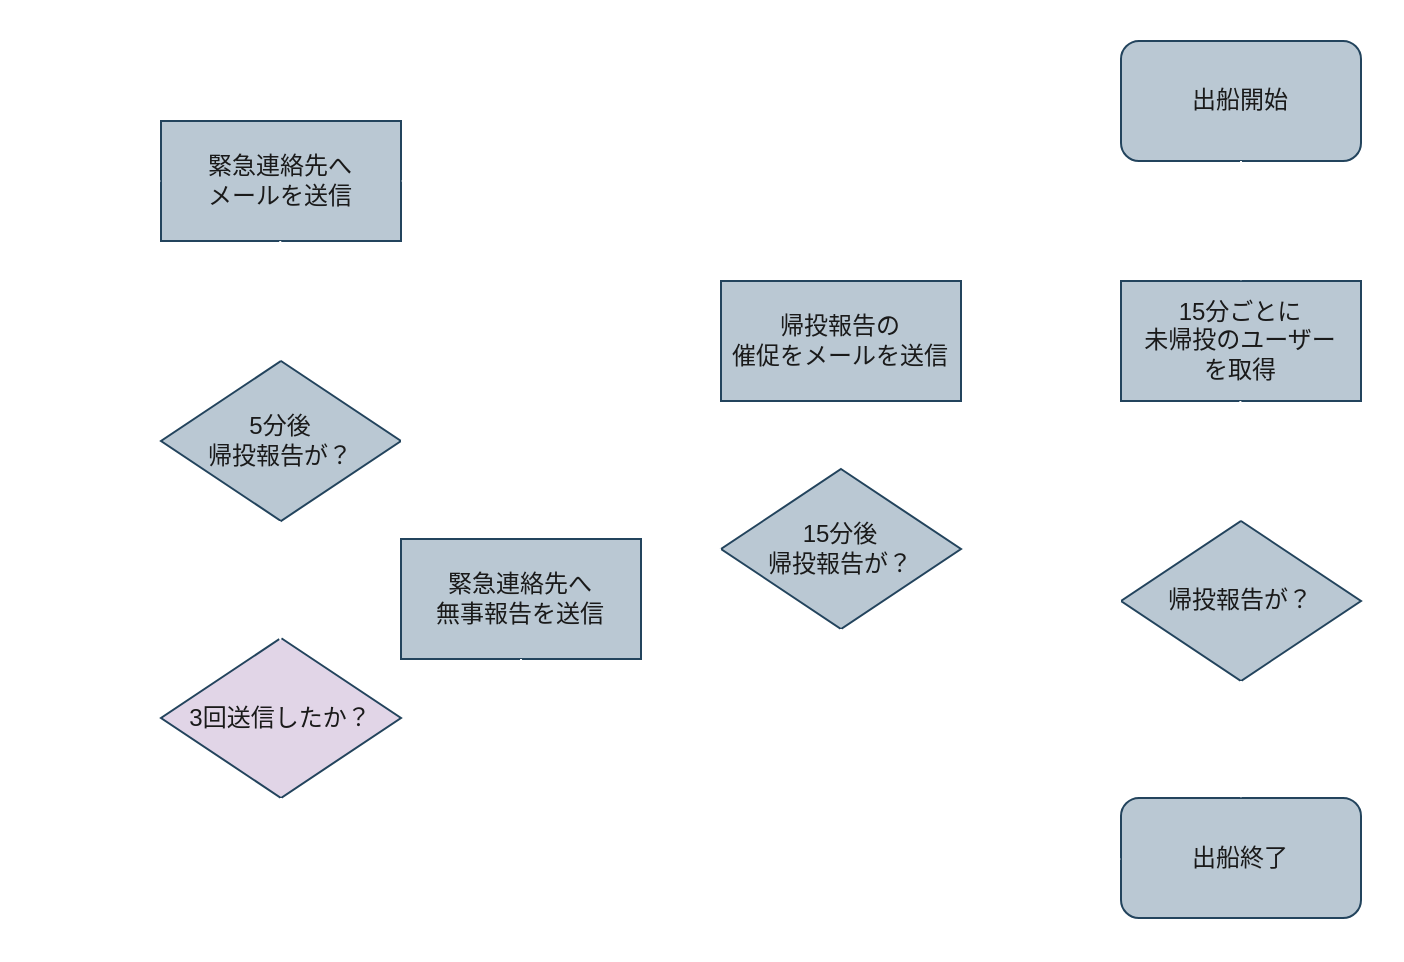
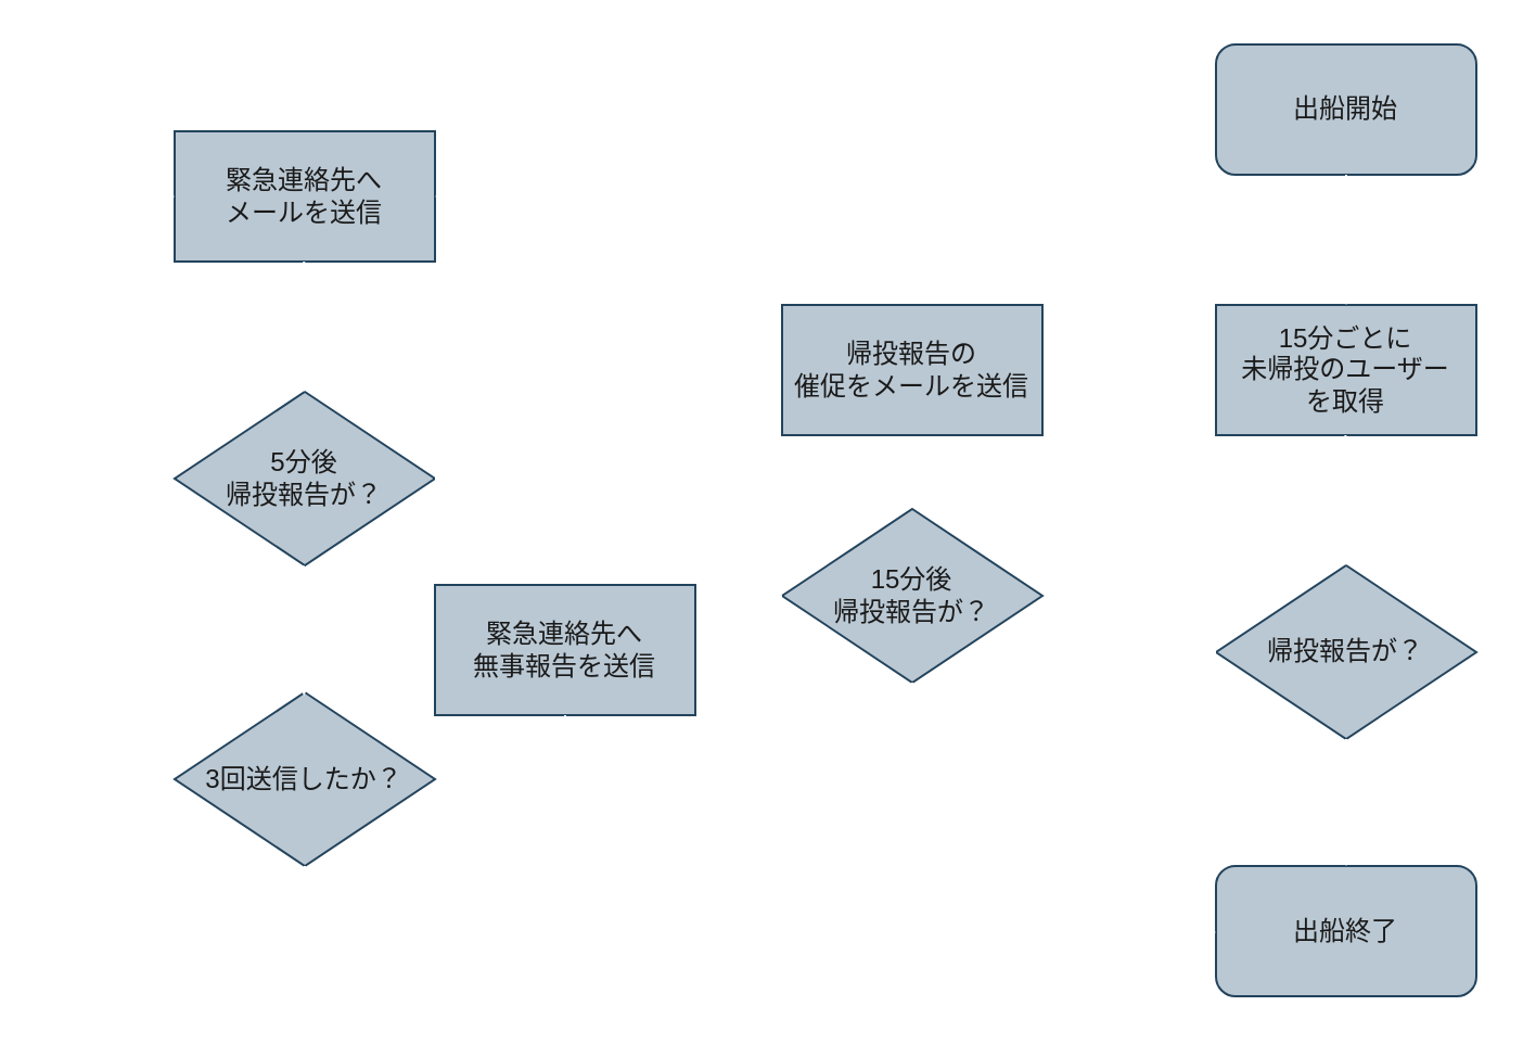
  <mxCell id="0" />
  <mxCell id="1" parent="0" />
  <mxCell id="2" value="&lt;font&gt;出船開始&lt;/font&gt;" style="rounded=1;whiteSpace=wrap;html=1;fillColor=#bac8d3;strokeColor=#23445d;fontColor=#1A1A1A;" parent="1" vertex="1"><mxGeometry x="560" y="20" width="120" height="60" as="geometry" /></mxCell>
  <mxCell id="3" value="15分ごとに&lt;br&gt;未帰投のユーザー&lt;br&gt;を取得" style="rounded=0;whiteSpace=wrap;html=1;fillColor=#bac8d3;strokeColor=#23445d;fontColor=#1A1A1A;" parent="1" vertex="1"><mxGeometry x="560" y="140" width="120" height="60" as="geometry" /></mxCell>
  <mxCell id="4" value="" style="endArrow=classic;html=1;fontColor=#333333;strokeColor=#FFFFFF;" parent="1" source="2" edge="1"><mxGeometry width="50" height="50" relative="1" as="geometry"><mxPoint x="660" y="250" as="sourcePoint" /><mxPoint x="620" y="140" as="targetPoint" /></mxGeometry></mxCell>
  <mxCell id="5" value="&lt;font&gt;出船終了&lt;/font&gt;" style="rounded=1;whiteSpace=wrap;html=1;fillColor=#bac8d3;strokeColor=#23445d;fontColor=#1A1A1A;" parent="1" vertex="1"><mxGeometry x="560" y="398.5" width="120" height="60" as="geometry" /></mxCell>
  <mxCell id="6" value="帰投報告が？" style="rhombus;whiteSpace=wrap;html=1;fontSize=12;fillColor=#bac8d3;strokeColor=#23445d;fontColor=#1A1A1A;" parent="1" vertex="1"><mxGeometry x="560" y="260" width="120" height="80" as="geometry" /></mxCell>
  <mxCell id="7" value="ある" style="text;html=1;strokeColor=none;fillColor=none;align=center;verticalAlign=middle;whiteSpace=wrap;rounded=0;fontSize=12;fontColor=#FFFFFF;" parent="1" vertex="1"><mxGeometry x="610" y="340" width="60" height="30" as="geometry" /></mxCell>
  <mxCell id="8" value="ない" style="text;html=1;strokeColor=none;fillColor=none;align=center;verticalAlign=middle;whiteSpace=wrap;rounded=0;fontSize=12;fontColor=#FFFFFF;" parent="1" vertex="1"><mxGeometry x="510" y="299" width="60" height="30" as="geometry" /></mxCell>
  <mxCell id="9" value="" style="endArrow=classic;html=1;fontColor=#333333;exitX=0.5;exitY=1;exitDx=0;exitDy=0;strokeColor=#FFFFFF;entryX=0.5;entryY=0;entryDx=0;entryDy=0;" edge="1" parent="1" target="6"><mxGeometry width="50" height="50" relative="1" as="geometry"><mxPoint x="619.69" y="200" as="sourcePoint" /><mxPoint x="619.69" y="260" as="targetPoint" /></mxGeometry></mxCell>
  <mxCell id="10" value="" style="endArrow=classic;html=1;fontColor=#333333;strokeColor=#FFFFFF;" edge="1" parent="1" source="6" target="5"><mxGeometry width="50" height="50" relative="1" as="geometry"><mxPoint x="619.69" y="340" as="sourcePoint" /><mxPoint x="619.69" y="400" as="targetPoint" /></mxGeometry></mxCell>
  <mxCell id="11" value="帰投報告の&lt;br&gt;催促をメールを送信" style="rounded=0;whiteSpace=wrap;html=1;fillColor=#bac8d3;strokeColor=#23445d;fontColor=#1A1A1A;" vertex="1" parent="1"><mxGeometry x="360" y="140" width="120" height="60" as="geometry" /></mxCell>
  <mxCell id="12" value="15分後&lt;br&gt;帰投報告が？" style="rhombus;whiteSpace=wrap;html=1;fontSize=12;fillColor=#bac8d3;strokeColor=#23445d;fontColor=#1A1A1A;" vertex="1" parent="1"><mxGeometry x="360" y="234" width="120" height="80" as="geometry" /></mxCell>
  <mxCell id="13" value="" style="endArrow=classic;html=1;fontColor=#333333;exitX=0;exitY=0.5;exitDx=0;exitDy=0;strokeColor=#FFFFFF;entryX=1.014;entryY=0.431;entryDx=0;entryDy=0;entryPerimeter=0;" edge="1" parent="1" source="6" target="11"><mxGeometry width="50" height="50" relative="1" as="geometry"><mxPoint x="629.69" y="210" as="sourcePoint" /><mxPoint x="630" y="270" as="targetPoint" /><Array as="points"><mxPoint x="520" y="300" /><mxPoint x="520" y="166" /></Array></mxGeometry></mxCell>
  <mxCell id="14" value="ない" style="text;html=1;strokeColor=none;fillColor=none;align=center;verticalAlign=middle;whiteSpace=wrap;rounded=0;fontSize=12;fontColor=#FFFFFF;" vertex="1" parent="1"><mxGeometry x="320" y="239" width="60" height="30" as="geometry" /></mxCell>
  <mxCell id="15" value="ある" style="text;html=1;strokeColor=none;fillColor=none;align=center;verticalAlign=middle;whiteSpace=wrap;rounded=0;fontSize=12;fontColor=#FFFFFF;" vertex="1" parent="1"><mxGeometry x="410" y="310" width="60" height="30" as="geometry" /></mxCell>
  <mxCell id="16" value="" style="endArrow=classic;html=1;fontColor=#333333;exitX=0.5;exitY=1;exitDx=0;exitDy=0;strokeColor=#FFFFFF;" edge="1" parent="1" source="12"><mxGeometry width="50" height="50" relative="1" as="geometry"><mxPoint x="629.69" y="210" as="sourcePoint" /><mxPoint x="560" y="429" as="targetPoint" /><Array as="points"><mxPoint x="420" y="430" /></Array></mxGeometry></mxCell>
  <mxCell id="17" value="緊急連絡先へ&lt;br&gt;メールを送信" style="rounded=0;whiteSpace=wrap;html=1;fillColor=#bac8d3;strokeColor=#23445d;fontColor=#1A1A1A;" vertex="1" parent="1"><mxGeometry x="80" y="60" width="120" height="60" as="geometry" /></mxCell>
- <mxCell id="18" value="3回送信したか？" style="rhombus;whiteSpace=wrap;html=1;fontSize=12;fillColor=#e1d5e7;strokeColor=#23445d;fontColor=#1A1A1A;" vertex="1" parent="1"><mxGeometry x="80" y="318.5" width="120" height="80" as="geometry" /></mxCell>
+ <mxCell id="18" value="3回送信したか？" style="rhombus;whiteSpace=wrap;html=1;fontSize=12;fillColor=#bac8d3;strokeColor=#23445d;fontColor=#1A1A1A;" vertex="1" parent="1"><mxGeometry x="80" y="318.5" width="120" height="80" as="geometry" /></mxCell>
  <mxCell id="19" value="いいえ" style="text;html=1;strokeColor=none;fillColor=none;align=center;verticalAlign=middle;whiteSpace=wrap;rounded=0;fontSize=12;fontColor=#FFFFFF;" vertex="1" parent="1"><mxGeometry x="30" y="329" width="60" height="30" as="geometry" /></mxCell>
  <mxCell id="20" value="" style="endArrow=classic;html=1;fontColor=#333333;exitX=0;exitY=0.5;exitDx=0;exitDy=0;strokeColor=#FFFFFF;entryX=1;entryY=0.5;entryDx=0;entryDy=0;" edge="1" parent="1" target="17"><mxGeometry width="50" height="50" relative="1" as="geometry"><mxPoint x="360" y="274.14" as="sourcePoint" /><mxPoint x="281.68" y="140" as="targetPoint" /><Array as="points"><mxPoint x="330" y="274" /><mxPoint x="330" y="90" /></Array></mxGeometry></mxCell>
  <mxCell id="21" value="5分後&lt;br&gt;帰投報告が？" style="rhombus;whiteSpace=wrap;html=1;fontSize=12;fillColor=#bac8d3;strokeColor=#23445d;fontColor=#1A1A1A;" vertex="1" parent="1"><mxGeometry x="80" y="180" width="120" height="80" as="geometry" /></mxCell>
  <mxCell id="22" value="" style="endArrow=classic;html=1;fontColor=#333333;exitX=0.5;exitY=1;exitDx=0;exitDy=0;strokeColor=#FFFFFF;entryX=0.5;entryY=0;entryDx=0;entryDy=0;" edge="1" parent="1"><mxGeometry width="50" height="50" relative="1" as="geometry"><mxPoint x="139.62" y="120" as="sourcePoint" /><mxPoint x="139.93" y="180" as="targetPoint" /></mxGeometry></mxCell>
  <mxCell id="23" value="ない" style="text;html=1;strokeColor=none;fillColor=none;align=center;verticalAlign=middle;whiteSpace=wrap;rounded=0;fontSize=12;fontColor=#FFFFFF;" vertex="1" parent="1"><mxGeometry x="80" y="269" width="60" height="30" as="geometry" /></mxCell>
  <mxCell id="24" value="ある" style="text;html=1;strokeColor=none;fillColor=none;align=center;verticalAlign=middle;whiteSpace=wrap;rounded=0;fontSize=12;fontColor=#FFFFFF;" vertex="1" parent="1"><mxGeometry x="190" y="220" width="60" height="30" as="geometry" /></mxCell>
  <mxCell id="25" value="" style="endArrow=classic;html=1;fontColor=#333333;strokeColor=#FFFFFF;entryX=0;entryY=0.5;entryDx=0;entryDy=0;" edge="1" parent="1" target="17"><mxGeometry width="50" height="50" relative="1" as="geometry"><mxPoint x="80" y="360" as="sourcePoint" /><mxPoint x="220" y="495" as="targetPoint" /><Array as="points"><mxPoint x="20" y="360" /><mxPoint x="20" y="90" /></Array></mxGeometry></mxCell>
  <mxCell id="26" value="" style="endArrow=classic;html=1;fontColor=#333333;exitX=0.5;exitY=1;exitDx=0;exitDy=0;strokeColor=#FFFFFF;entryX=0.5;entryY=0;entryDx=0;entryDy=0;" edge="1" parent="1"><mxGeometry width="50" height="50" relative="1" as="geometry"><mxPoint x="139.29" y="260" as="sourcePoint" /><mxPoint x="139.6" y="320" as="targetPoint" /></mxGeometry></mxCell>
  <mxCell id="27" value="" style="endArrow=none;html=1;exitX=0.5;exitY=1;exitDx=0;exitDy=0;strokeColor=#FFFFFF;" edge="1" parent="1" source="18"><mxGeometry width="50" height="50" relative="1" as="geometry"><mxPoint x="470" y="330" as="sourcePoint" /><mxPoint x="430" y="430" as="targetPoint" /><Array as="points"><mxPoint x="140" y="430" /></Array></mxGeometry></mxCell>
  <mxCell id="28" value="" style="endArrow=classic;html=1;fontColor=#333333;strokeColor=#FFFFFF;exitX=1;exitY=0.5;exitDx=0;exitDy=0;entryX=0.5;entryY=0;entryDx=0;entryDy=0;" edge="1" parent="1" source="21" target="29"><mxGeometry width="50" height="50" relative="1" as="geometry"><mxPoint x="230" y="224" as="sourcePoint" /><mxPoint x="230" y="269" as="targetPoint" /><Array as="points"><mxPoint x="260" y="220" /></Array></mxGeometry></mxCell>
  <mxCell id="29" value="緊急連絡先へ&lt;br&gt;無事報告を送信" style="rounded=0;whiteSpace=wrap;html=1;fillColor=#bac8d3;strokeColor=#23445d;fontColor=#1A1A1A;" vertex="1" parent="1"><mxGeometry x="200" y="269" width="120" height="60" as="geometry" /></mxCell>
  <mxCell id="30" value="" style="endArrow=none;html=1;entryX=0.5;entryY=1;entryDx=0;entryDy=0;strokeColor=#FFFFFF;" edge="1" parent="1" target="29"><mxGeometry width="50" height="50" relative="1" as="geometry"><mxPoint x="260" y="428.5" as="sourcePoint" /><mxPoint x="310" y="378.5" as="targetPoint" /></mxGeometry></mxCell>
